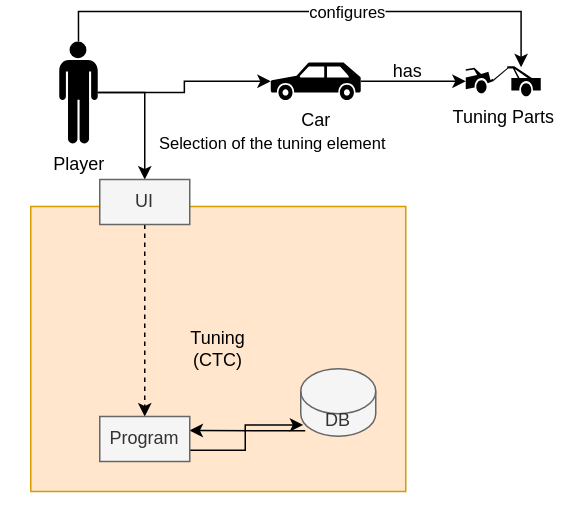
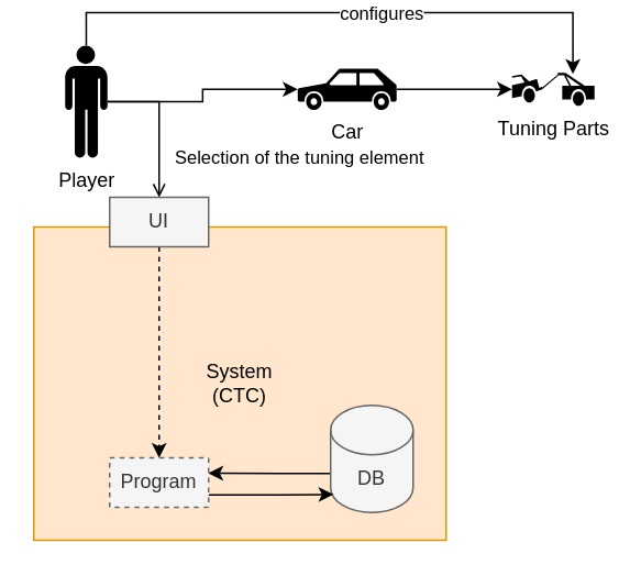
  <mxCell id="0" />
  <mxCell id="1" parent="0" />
- <mxCell id="2" value="Tuning&lt;br&gt;(CTC)" style="rounded=0;whiteSpace=wrap;html=1;fillColor=#ffe6cc;strokeColor=#d79b00;" parent="1" vertex="1"><mxGeometry x="20" y="130" width="250" height="190" as="geometry" /></mxCell>
+ <mxCell id="2" value="System&lt;br&gt;(CTC)" style="rounded=0;whiteSpace=wrap;html=1;fillColor=#ffe6cc;strokeColor=#d79b00;" parent="1" vertex="1"><mxGeometry x="20" y="130" width="250" height="190" as="geometry" /></mxCell>
  <mxCell id="3" style="edgeStyle=orthogonalEdgeStyle;rounded=0;orthogonalLoop=1;jettySize=auto;html=1;exitX=1;exitY=0.5;exitDx=0;exitDy=0;exitPerimeter=0;entryX=0;entryY=0.5;entryDx=0;entryDy=0;entryPerimeter=0;" parent="1" source="4" target="17" edge="1"><mxGeometry relative="1" as="geometry"><Array as="points"><mxPoint x="275" y="47" /><mxPoint x="310" y="47" /></Array></mxGeometry></mxCell>
  <mxCell id="4" value="Car" style="shape=mxgraph.signs.transportation.car_3;html=1;pointerEvents=1;fillColor=#000000;strokeColor=none;verticalLabelPosition=bottom;verticalAlign=top;align=center;sketch=0;" parent="1" vertex="1"><mxGeometry x="180" y="34" width="60" height="25" as="geometry" /></mxCell>
- <mxCell id="5" style="edgeStyle=orthogonalEdgeStyle;rounded=0;orthogonalLoop=1;jettySize=auto;html=1;exitX=1;exitY=0.5;exitDx=0;exitDy=0;exitPerimeter=0;entryX=0.5;entryY=0;entryDx=0;entryDy=0;" parent="1" source="10" target="12" edge="1"><mxGeometry relative="1" as="geometry" /></mxCell>
+ <mxCell id="5" style="edgeStyle=orthogonalEdgeStyle;rounded=0;orthogonalLoop=1;jettySize=auto;html=1;exitX=1;exitY=0.5;exitDx=0;exitDy=0;exitPerimeter=0;entryX=0.5;entryY=0;entryDx=0;entryDy=0;endArrow=open;" parent="1" source="10" target="12" edge="1"><mxGeometry relative="1" as="geometry" /></mxCell>
  <mxCell id="6" value="Selection of the tuning element" style="edgeLabel;html=1;align=center;verticalAlign=middle;resizable=0;points=[];" parent="5" vertex="1" connectable="0"><mxGeometry x="0.153" relative="1" as="geometry"><mxPoint x="84" y="14" as="offset" /></mxGeometry></mxCell>
  <mxCell id="7" style="edgeStyle=orthogonalEdgeStyle;rounded=0;orthogonalLoop=1;jettySize=auto;html=1;exitX=1;exitY=0.5;exitDx=0;exitDy=0;exitPerimeter=0;entryX=0;entryY=0.5;entryDx=0;entryDy=0;entryPerimeter=0;" parent="1" source="10" target="4" edge="1"><mxGeometry relative="1" as="geometry" /></mxCell>
  <mxCell id="8" style="edgeStyle=orthogonalEdgeStyle;rounded=0;orthogonalLoop=1;jettySize=auto;html=1;exitX=0.5;exitY=0;exitDx=0;exitDy=0;exitPerimeter=0;entryX=0.738;entryY=0.033;entryDx=0;entryDy=0;entryPerimeter=0;" edge="1" parent="1" source="10" target="17"><mxGeometry relative="1" as="geometry" /></mxCell>
  <mxCell id="9" value="configures" style="edgeLabel;html=1;align=center;verticalAlign=middle;resizable=0;points=[];" vertex="1" connectable="0" parent="8"><mxGeometry x="0.13" relative="1" as="geometry"><mxPoint as="offset" /></mxGeometry></mxCell>
  <mxCell id="10" value="Player" style="shape=mxgraph.signs.people.man_1;html=1;pointerEvents=1;fillColor=#000000;strokeColor=none;verticalLabelPosition=bottom;verticalAlign=top;align=center;sketch=0;" parent="1" vertex="1"><mxGeometry x="39" y="20" width="25.67" height="68" as="geometry" /></mxCell>
  <mxCell id="11" style="edgeStyle=orthogonalEdgeStyle;rounded=0;orthogonalLoop=1;jettySize=auto;html=1;exitX=0.5;exitY=1;exitDx=0;exitDy=0;entryX=0.5;entryY=0;entryDx=0;entryDy=0;dashed=1;" parent="1" source="12" target="16" edge="1"><mxGeometry relative="1" as="geometry" /></mxCell>
  <mxCell id="12" value="UI" style="rounded=0;whiteSpace=wrap;html=1;fillColor=#f5f5f5;fontColor=#333333;strokeColor=#666666;" parent="1" vertex="1"><mxGeometry x="66" y="112" width="60" height="30" as="geometry" /></mxCell>
  <mxCell id="13" style="edgeStyle=orthogonalEdgeStyle;rounded=0;orthogonalLoop=1;jettySize=auto;html=1;exitX=0;exitY=0;exitDx=0;exitDy=41.25;exitPerimeter=0;entryX=0.997;entryY=0.311;entryDx=0;entryDy=0;entryPerimeter=0;" parent="1" source="14" target="16" edge="1"><mxGeometry relative="1" as="geometry"><mxPoint x="150" y="280" as="targetPoint" /><Array as="points"><mxPoint x="203" y="280" /></Array></mxGeometry></mxCell>
- <mxCell id="14" value="DB" style="shape=cylinder3;whiteSpace=wrap;html=1;boundedLbl=1;backgroundOutline=1;size=15;fillColor=#f5f5f5;fontColor=#333333;strokeColor=#666666;" parent="1" vertex="1"><mxGeometry x="200" y="238.2" width="50" height="45" as="geometry" /></mxCell>
+ <mxCell id="14" value="DB" style="shape=cylinder3;whiteSpace=wrap;html=1;boundedLbl=1;backgroundOutline=1;size=15;fillColor=#f5f5f5;fontColor=#333333;strokeColor=#666666;" parent="1" vertex="1"><mxGeometry x="200" y="238.2" width="50" height="65" as="geometry" /></mxCell>
  <mxCell id="15" style="edgeStyle=orthogonalEdgeStyle;rounded=0;orthogonalLoop=1;jettySize=auto;html=1;exitX=1;exitY=0.75;exitDx=0;exitDy=0;entryX=0.034;entryY=0.831;entryDx=0;entryDy=0;entryPerimeter=0;" parent="1" source="16" target="14" edge="1"><mxGeometry relative="1" as="geometry" /></mxCell>
- <mxCell id="16" value="Program" style="rounded=0;whiteSpace=wrap;html=1;fillColor=#f5f5f5;fontColor=#333333;strokeColor=#666666;" parent="1" vertex="1"><mxGeometry x="66" y="270" width="60" height="30" as="geometry" /></mxCell>
+ <mxCell id="16" value="Program" style="rounded=0;whiteSpace=wrap;html=1;fillColor=#f5f5f5;fontColor=#333333;strokeColor=#666666;dashed=1;" parent="1" vertex="1"><mxGeometry x="66" y="270" width="60" height="30" as="geometry" /></mxCell>
  <mxCell id="17" value="Tuning Parts" style="shape=mxgraph.signs.transportation.tow_away;html=1;pointerEvents=1;fillColor=#000000;strokeColor=none;verticalLabelPosition=bottom;verticalAlign=top;align=center;sketch=0;" parent="1" vertex="1"><mxGeometry x="310" y="36.5" width="50" height="20" as="geometry" /></mxCell>
- <mxCell id="18" value="has" style="text;html=1;align=center;verticalAlign=middle;resizable=0;points=[];autosize=1;strokeColor=none;fillColor=none;" parent="1" vertex="1"><mxGeometry x="251" y="25" width="40" height="30" as="geometry" /></mxCell>
